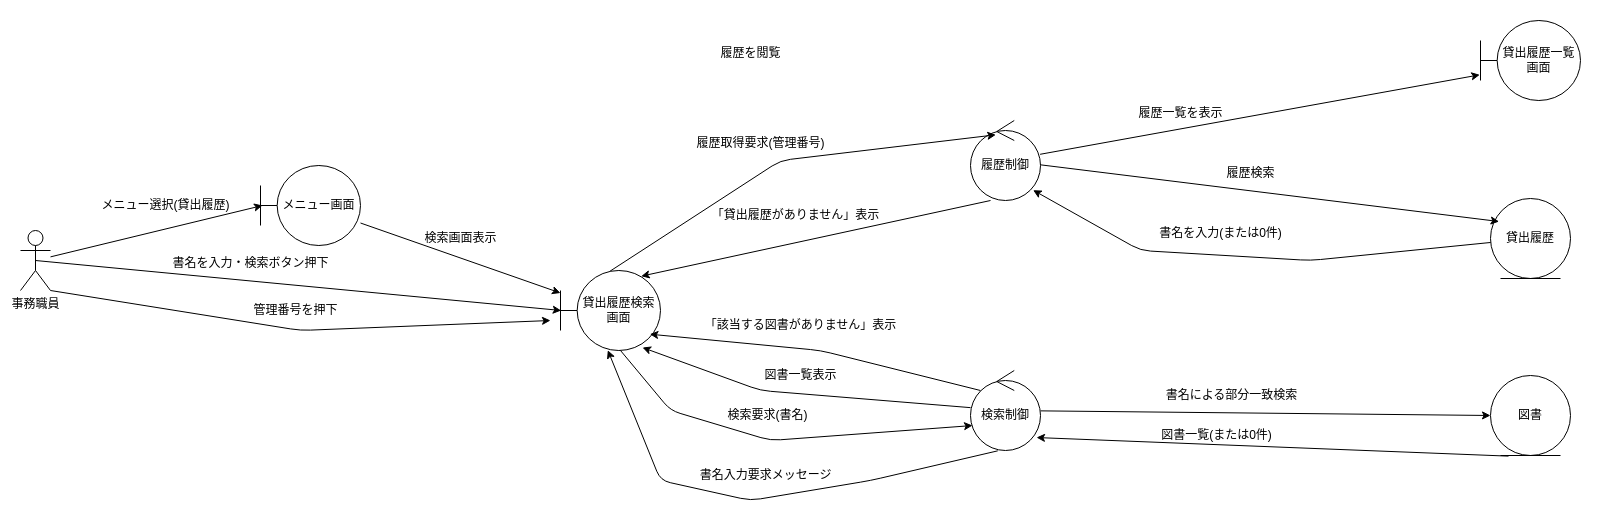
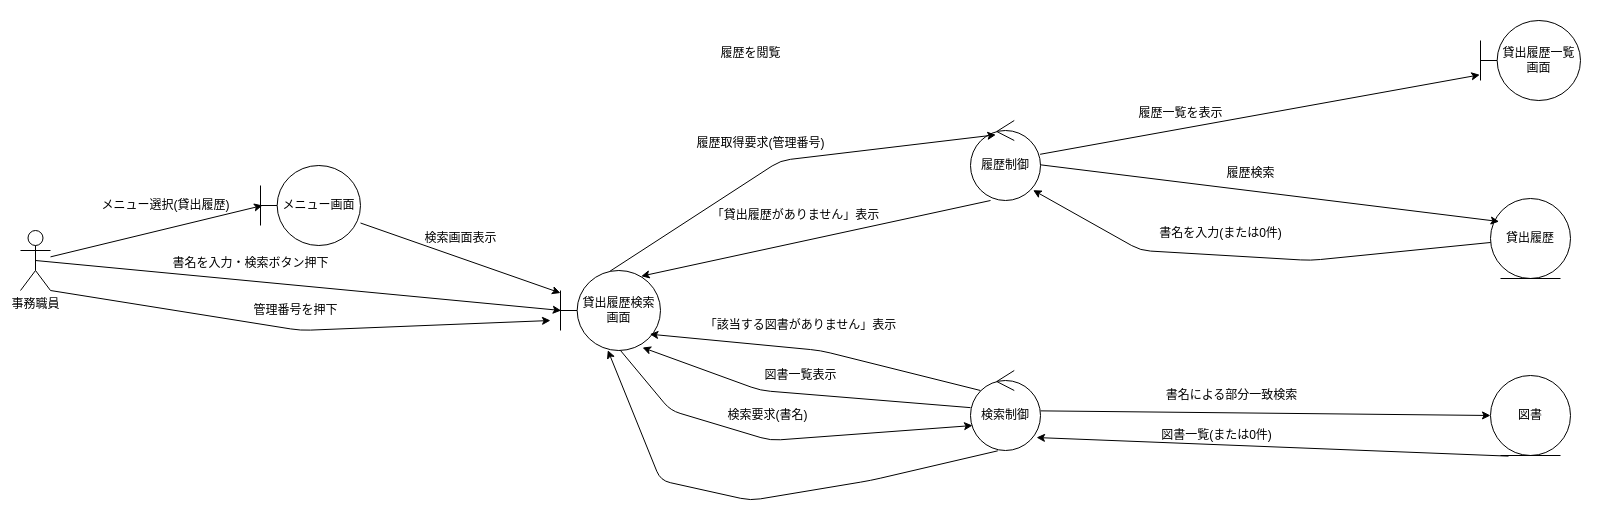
  <mxCell id="0" />
  <mxCell id="1" parent="0" />
  <mxCell id="2" value="事務職員" style="shape=umlActor;verticalLabelPosition=bottom;verticalAlign=top;html=1;" vertex="1" parent="1"><mxGeometry x="20" y="230" width="30" height="60" as="geometry" /></mxCell>
  <mxCell id="3" value="" style="edgeStyle=none;html=1;" edge="1" parent="1" source="4" target="7"><mxGeometry relative="1" as="geometry" /></mxCell>
  <mxCell id="4" value="メニュー画面" style="shape=umlBoundary;whiteSpace=wrap;html=1;" vertex="1" parent="1"><mxGeometry x="260" y="165" width="100" height="80" as="geometry" /></mxCell>
  <mxCell id="5" style="edgeStyle=none;html=1;entryX=0.02;entryY=0.5;entryDx=0;entryDy=0;entryPerimeter=0;" edge="1" parent="1" source="2" target="4"><mxGeometry relative="1" as="geometry" /></mxCell>
  <mxCell id="6" value="メニュー選択(貸出履歴)" style="text;html=1;align=center;verticalAlign=middle;resizable=0;points=[];autosize=1;strokeColor=none;fillColor=none;" vertex="1" parent="1"><mxGeometry x="90" y="190" width="150" height="30" as="geometry" /></mxCell>
  <mxCell id="7" value="貸出履歴検索画面" style="shape=umlBoundary;whiteSpace=wrap;html=1;" vertex="1" parent="1"><mxGeometry x="560" y="270" width="100" height="80" as="geometry" /></mxCell>
  <mxCell id="8" style="edgeStyle=none;html=1;exitX=0.5;exitY=0.5;exitDx=0;exitDy=0;exitPerimeter=0;entryX=0.007;entryY=0.5;entryDx=0;entryDy=0;entryPerimeter=0;" edge="1" parent="1" source="2" target="7"><mxGeometry relative="1" as="geometry" /></mxCell>
  <mxCell id="9" value="書名を入力・検索ボタン押下" style="text;html=1;align=center;verticalAlign=middle;resizable=0;points=[];autosize=1;strokeColor=none;fillColor=none;" vertex="1" parent="1"><mxGeometry x="160" y="248" width="180" height="30" as="geometry" /></mxCell>
  <mxCell id="10" style="edgeStyle=none;html=1;exitX=1;exitY=1;exitDx=0;exitDy=0;exitPerimeter=0;entryX=-0.1;entryY=0.625;entryDx=0;entryDy=0;entryPerimeter=0;" edge="1" parent="1" source="2" target="7"><mxGeometry relative="1" as="geometry"><Array as="points"><mxPoint x="300" y="330" /></Array></mxGeometry></mxCell>
  <mxCell id="11" value="管理番号を押下" style="text;html=1;align=center;verticalAlign=middle;resizable=0;points=[];autosize=1;strokeColor=none;fillColor=none;" vertex="1" parent="1"><mxGeometry x="240" y="295" width="110" height="30" as="geometry" /></mxCell>
  <mxCell id="12" value="履歴制御" style="ellipse;shape=umlControl;whiteSpace=wrap;html=1;" vertex="1" parent="1"><mxGeometry x="970" y="120" width="70" height="80" as="geometry" /></mxCell>
  <mxCell id="13" style="edgeStyle=none;html=1;entryX=0.362;entryY=0.179;entryDx=0;entryDy=0;entryPerimeter=0;exitX=0.496;exitY=0.008;exitDx=0;exitDy=0;exitPerimeter=0;" edge="1" parent="1" source="7" target="12"><mxGeometry relative="1" as="geometry"><Array as="points"><mxPoint x="780" y="160" /></Array></mxGeometry></mxCell>
  <mxCell id="14" value="履歴取得要求(管理番号)" style="text;html=1;align=center;verticalAlign=middle;resizable=0;points=[];autosize=1;strokeColor=none;fillColor=none;" vertex="1" parent="1"><mxGeometry x="685" y="128" width="150" height="30" as="geometry" /></mxCell>
  <mxCell id="15" value="「貸出履歴がありません」表示" style="text;html=1;align=center;verticalAlign=middle;resizable=0;points=[];autosize=1;strokeColor=none;fillColor=none;rotation=0;" vertex="1" parent="1"><mxGeometry x="700" y="200" width="190" height="30" as="geometry" /></mxCell>
  <mxCell id="16" value="貸出履歴一覧画面" style="shape=umlBoundary;whiteSpace=wrap;html=1;" vertex="1" parent="1"><mxGeometry x="1480" y="20" width="100" height="80" as="geometry" /></mxCell>
  <mxCell id="17" style="edgeStyle=none;html=1;entryX=-0.007;entryY=0.679;entryDx=0;entryDy=0;entryPerimeter=0;" edge="1" parent="1" source="12" target="16"><mxGeometry relative="1" as="geometry"><mxPoint x="1470" y="80" as="targetPoint" /></mxGeometry></mxCell>
  <mxCell id="18" value="履歴一覧を表示" style="text;html=1;align=center;verticalAlign=middle;resizable=0;points=[];autosize=1;strokeColor=none;fillColor=none;" vertex="1" parent="1"><mxGeometry x="1125" y="98" width="110" height="30" as="geometry" /></mxCell>
  <mxCell id="19" value="貸出履歴" style="ellipse;shape=umlEntity;whiteSpace=wrap;html=1;" vertex="1" parent="1"><mxGeometry x="1490" y="198" width="80" height="80" as="geometry" /></mxCell>
  <mxCell id="20" style="edgeStyle=none;html=1;entryX=0.108;entryY=0.288;entryDx=0;entryDy=0;entryPerimeter=0;" edge="1" parent="1" source="12" target="19"><mxGeometry relative="1" as="geometry" /></mxCell>
  <mxCell id="21" value="履歴検索" style="text;html=1;align=center;verticalAlign=middle;resizable=0;points=[];autosize=1;strokeColor=none;fillColor=none;" vertex="1" parent="1"><mxGeometry x="1215" y="158" width="70" height="30" as="geometry" /></mxCell>
  <mxCell id="22" style="edgeStyle=none;html=1;entryX=0.895;entryY=0.871;entryDx=0;entryDy=0;entryPerimeter=0;" edge="1" parent="1" source="19" target="12"><mxGeometry relative="1" as="geometry"><Array as="points"><mxPoint x="1310" y="260" /><mxPoint x="1140" y="250" /></Array></mxGeometry></mxCell>
  <mxCell id="23" value="書名を入力(または0件)" style="text;html=1;align=center;verticalAlign=middle;resizable=0;points=[];autosize=1;strokeColor=none;fillColor=none;" vertex="1" parent="1"><mxGeometry x="1140" y="218" width="160" height="30" as="geometry" /></mxCell>
  <mxCell id="24" style="edgeStyle=none;html=1;entryX=0;entryY=0.5;entryDx=0;entryDy=0;" edge="1" parent="1" source="25" target="34"><mxGeometry relative="1" as="geometry" /></mxCell>
  <mxCell id="25" value="検索制御" style="ellipse;shape=umlControl;whiteSpace=wrap;html=1;" vertex="1" parent="1"><mxGeometry x="970" y="370" width="70" height="80" as="geometry" /></mxCell>
  <mxCell id="26" style="edgeStyle=none;html=1;entryX=0.029;entryY=0.688;entryDx=0;entryDy=0;entryPerimeter=0;exitX=0.6;exitY=1;exitDx=0;exitDy=0;exitPerimeter=0;" edge="1" parent="1" source="7" target="25"><mxGeometry relative="1" as="geometry"><Array as="points"><mxPoint x="670" y="410" /><mxPoint x="770" y="440" /></Array></mxGeometry></mxCell>
  <mxCell id="27" value="検索要求(書名)" style="text;html=1;align=center;verticalAlign=middle;resizable=0;points=[];autosize=1;strokeColor=none;fillColor=none;" vertex="1" parent="1"><mxGeometry x="717" y="400" width="100" height="30" as="geometry" /></mxCell>
  <mxCell id="28" style="edgeStyle=none;html=1;entryX=0.82;entryY=0.963;entryDx=0;entryDy=0;entryPerimeter=0;" edge="1" parent="1" source="25" target="7"><mxGeometry relative="1" as="geometry"><Array as="points"><mxPoint x="760" y="390" /></Array></mxGeometry></mxCell>
  <mxCell id="29" value="図書一覧表示" style="text;html=1;align=center;verticalAlign=middle;resizable=0;points=[];autosize=1;strokeColor=none;fillColor=none;" vertex="1" parent="1"><mxGeometry x="750" y="360" width="100" height="30" as="geometry" /></mxCell>
  <mxCell id="30" style="edgeStyle=none;html=1;entryX=0.893;entryY=0.796;entryDx=0;entryDy=0;entryPerimeter=0;exitX=0.143;exitY=0.25;exitDx=0;exitDy=0;exitPerimeter=0;" edge="1" parent="1" source="25" target="7"><mxGeometry relative="1" as="geometry"><Array as="points"><mxPoint x="820" y="350" /></Array></mxGeometry></mxCell>
  <mxCell id="31" value="「該当する図書がありません」表示" style="text;html=1;align=center;verticalAlign=middle;resizable=0;points=[];autosize=1;strokeColor=none;fillColor=none;" vertex="1" parent="1"><mxGeometry x="690" y="310" width="220" height="30" as="geometry" /></mxCell>
  <mxCell id="32" style="edgeStyle=none;html=1;entryX=0.473;entryY=0.996;entryDx=0;entryDy=0;entryPerimeter=0;exitX=0.39;exitY=1.004;exitDx=0;exitDy=0;exitPerimeter=0;" edge="1" parent="1" source="25" target="7"><mxGeometry relative="1" as="geometry"><Array as="points"><mxPoint x="870" y="480" /><mxPoint x="750" y="500" /><mxPoint x="660" y="480" /></Array></mxGeometry></mxCell>
- <mxCell id="33" value="書名入力要求メッセージ" style="text;html=1;align=center;verticalAlign=middle;resizable=0;points=[];autosize=1;strokeColor=none;fillColor=none;" vertex="1" parent="1"><mxGeometry x="685" y="460" width="160" height="30" as="geometry" /></mxCell>
  <mxCell id="34" value="図書" style="ellipse;shape=umlEntity;whiteSpace=wrap;html=1;" vertex="1" parent="1"><mxGeometry x="1490" y="375" width="80" height="80" as="geometry" /></mxCell>
  <mxCell id="35" value="書名による部分一致検索" style="text;html=1;align=center;verticalAlign=middle;resizable=0;points=[];autosize=1;strokeColor=none;fillColor=none;" vertex="1" parent="1"><mxGeometry x="1151" y="380" width="160" height="30" as="geometry" /></mxCell>
  <mxCell id="36" style="edgeStyle=none;html=1;entryX=0.943;entryY=0.838;entryDx=0;entryDy=0;entryPerimeter=0;exitX=0.225;exitY=1.008;exitDx=0;exitDy=0;exitPerimeter=0;" edge="1" parent="1" source="34" target="25"><mxGeometry relative="1" as="geometry" /></mxCell>
  <mxCell id="37" value="図書一覧(または0件)" style="text;html=1;align=center;verticalAlign=middle;resizable=0;points=[];autosize=1;strokeColor=none;fillColor=none;" vertex="1" parent="1"><mxGeometry x="1151" y="420" width="130" height="30" as="geometry" /></mxCell>
  <mxCell id="38" value="履歴を閲覧" style="text;html=1;align=center;verticalAlign=middle;resizable=0;points=[];autosize=1;strokeColor=none;fillColor=none;" vertex="1" parent="1"><mxGeometry x="710" y="38" width="80" height="30" as="geometry" /></mxCell>
  <mxCell id="39" value="検索画面表示" style="text;html=1;align=center;verticalAlign=middle;resizable=0;points=[];autosize=1;strokeColor=none;fillColor=none;" vertex="1" parent="1"><mxGeometry x="410" y="223" width="100" height="30" as="geometry" /></mxCell>
  <mxCell id="40" style="edgeStyle=none;html=1;entryX=0.807;entryY=0.071;entryDx=0;entryDy=0;entryPerimeter=0;exitX=0.286;exitY=1;exitDx=0;exitDy=0;exitPerimeter=0;" edge="1" parent="1" source="12" target="7"><mxGeometry relative="1" as="geometry" /></mxCell>
